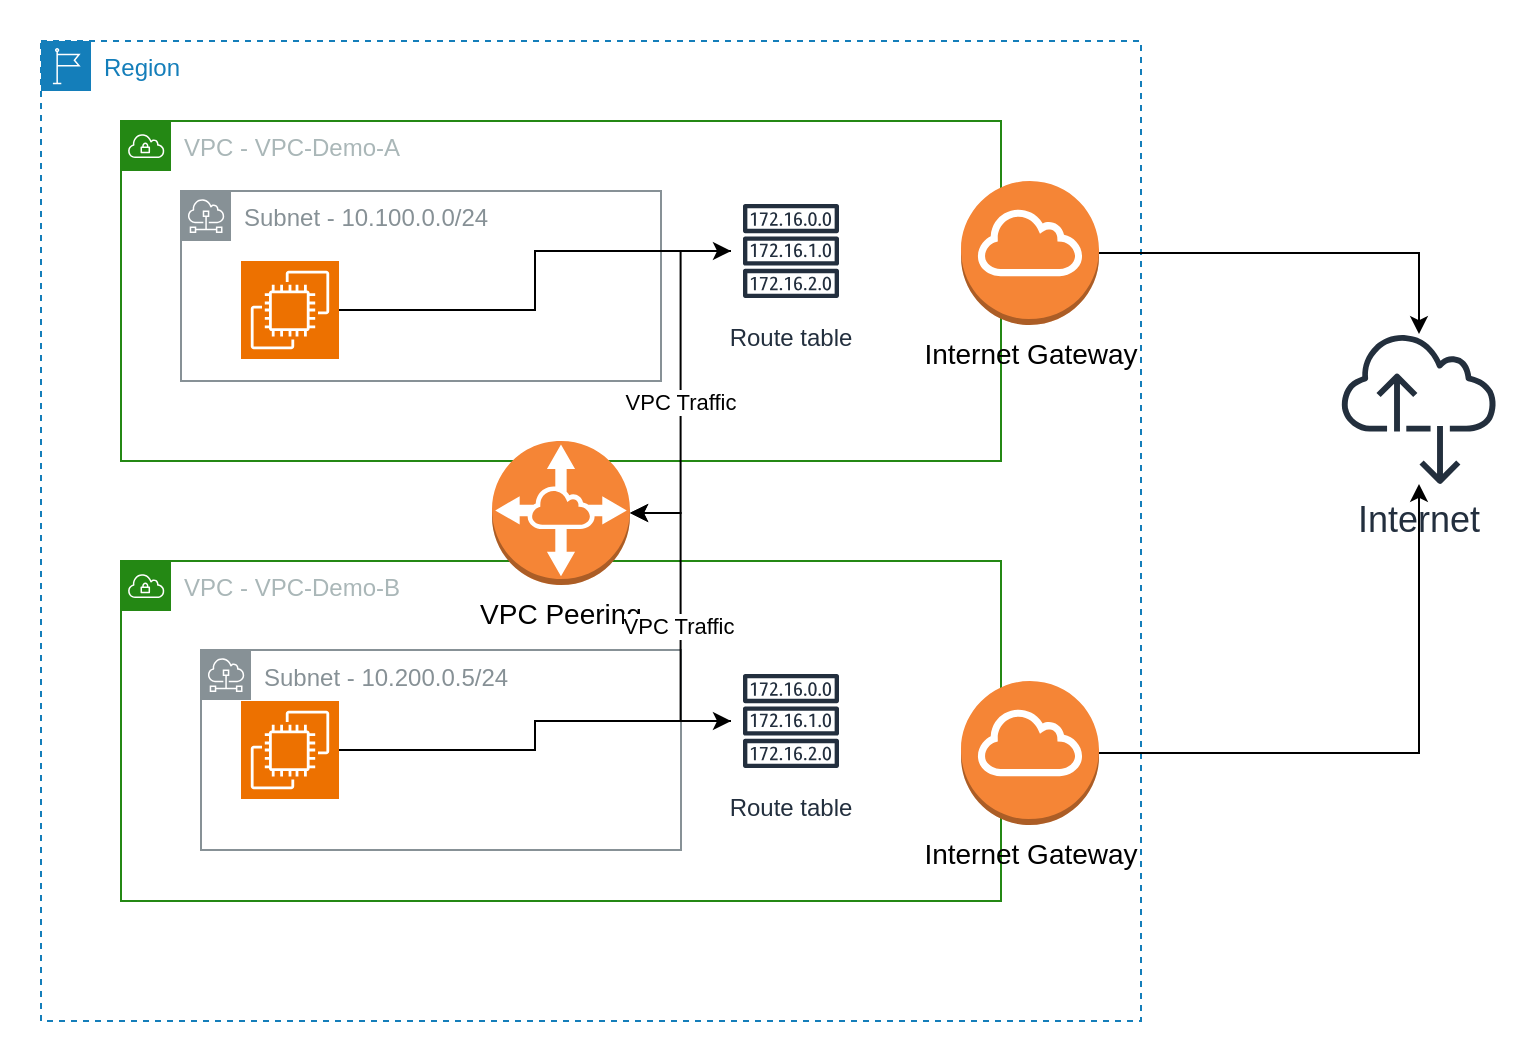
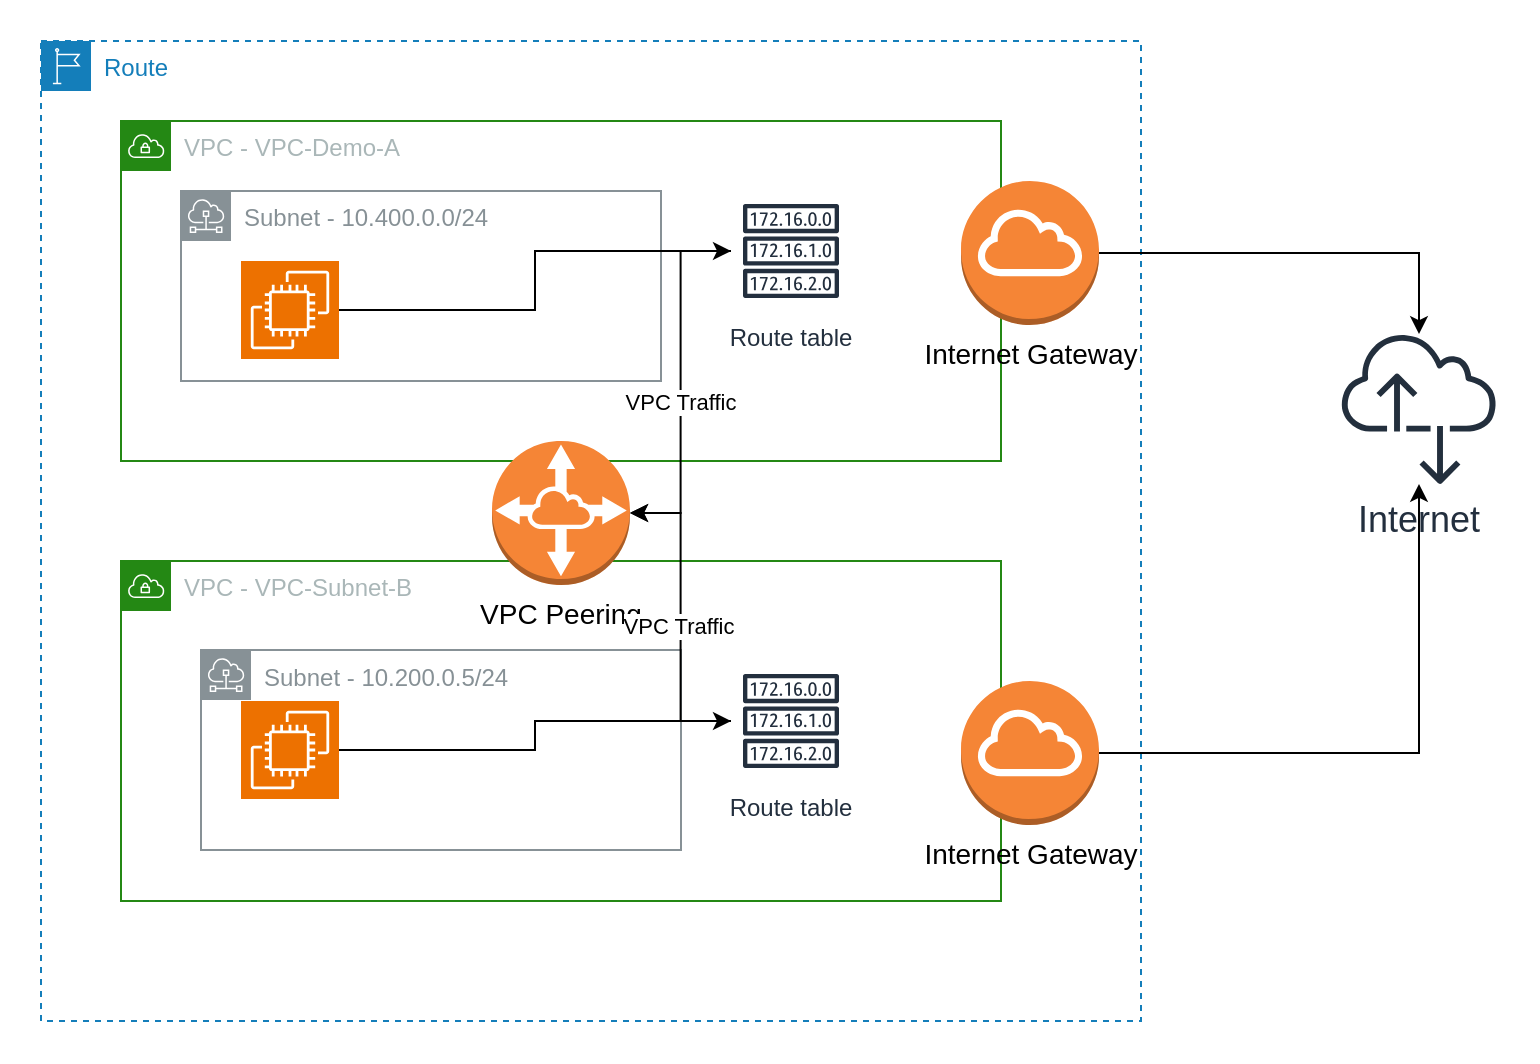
  <mxCell id="0" />
  <mxCell id="1" parent="0" />
- <mxCell id="2" value="Region" style="points=[[0,0],[0.25,0],[0.5,0],[0.75,0],[1,0],[1,0.25],[1,0.5],[1,0.75],[1,1],[0.75,1],[0.5,1],[0.25,1],[0,1],[0,0.75],[0,0.5],[0,0.25]];outlineConnect=0;gradientColor=none;html=1;whiteSpace=wrap;fontSize=12;fontStyle=0;container=1;pointerEvents=0;collapsible=0;recursiveResize=0;shape=mxgraph.aws4.group;grIcon=mxgraph.aws4.group_region;strokeColor=#147EBA;fillColor=none;verticalAlign=top;align=left;spacingLeft=30;fontColor=#147EBA;dashed=1;" parent="1" vertex="1"><mxGeometry x="20" y="20" width="550" height="490" as="geometry" /></mxCell>
- <mxCell id="3" value="VPC -&amp;nbsp;VPC-Demo-B" style="points=[[0,0],[0.25,0],[0.5,0],[0.75,0],[1,0],[1,0.25],[1,0.5],[1,0.75],[1,1],[0.75,1],[0.5,1],[0.25,1],[0,1],[0,0.75],[0,0.5],[0,0.25]];outlineConnect=0;gradientColor=none;html=1;whiteSpace=wrap;fontSize=12;fontStyle=0;container=1;pointerEvents=0;collapsible=0;recursiveResize=0;shape=mxgraph.aws4.group;grIcon=mxgraph.aws4.group_vpc;strokeColor=#248814;fillColor=none;verticalAlign=top;align=left;spacingLeft=30;fontColor=#AAB7B8;dashed=0;" parent="2" vertex="1"><mxGeometry x="40" y="260" width="440" height="170" as="geometry" /></mxCell>
+ <mxCell id="2" value="Route" style="points=[[0,0],[0.25,0],[0.5,0],[0.75,0],[1,0],[1,0.25],[1,0.5],[1,0.75],[1,1],[0.75,1],[0.5,1],[0.25,1],[0,1],[0,0.75],[0,0.5],[0,0.25]];outlineConnect=0;gradientColor=none;html=1;whiteSpace=wrap;fontSize=12;fontStyle=0;container=1;pointerEvents=0;collapsible=0;recursiveResize=0;shape=mxgraph.aws4.group;grIcon=mxgraph.aws4.group_region;strokeColor=#147EBA;fillColor=none;verticalAlign=top;align=left;spacingLeft=30;fontColor=#147EBA;dashed=1;" parent="1" vertex="1"><mxGeometry x="20" y="20" width="550" height="490" as="geometry" /></mxCell>
+ <mxCell id="3" value="VPC -&amp;nbsp;VPC-Subnet-B" style="points=[[0,0],[0.25,0],[0.5,0],[0.75,0],[1,0],[1,0.25],[1,0.5],[1,0.75],[1,1],[0.75,1],[0.5,1],[0.25,1],[0,1],[0,0.75],[0,0.5],[0,0.25]];outlineConnect=0;gradientColor=none;html=1;whiteSpace=wrap;fontSize=12;fontStyle=0;container=1;pointerEvents=0;collapsible=0;recursiveResize=0;shape=mxgraph.aws4.group;grIcon=mxgraph.aws4.group_vpc;strokeColor=#248814;fillColor=none;verticalAlign=top;align=left;spacingLeft=30;fontColor=#AAB7B8;dashed=0;" parent="2" vertex="1"><mxGeometry x="40" y="260" width="440" height="170" as="geometry" /></mxCell>
  <mxCell id="4" style="edgeStyle=orthogonalEdgeStyle;rounded=0;orthogonalLoop=1;jettySize=auto;html=1;" edge="1" parent="3" source="5" target="6"><mxGeometry relative="1" as="geometry" /></mxCell>
  <mxCell id="5" value="" style="sketch=0;points=[[0,0,0],[0.25,0,0],[0.5,0,0],[0.75,0,0],[1,0,0],[0,1,0],[0.25,1,0],[0.5,1,0],[0.75,1,0],[1,1,0],[0,0.25,0],[0,0.5,0],[0,0.75,0],[1,0.25,0],[1,0.5,0],[1,0.75,0]];outlineConnect=0;fontColor=#232F3E;fillColor=#ED7100;strokeColor=#ffffff;dashed=0;verticalLabelPosition=bottom;verticalAlign=top;align=center;html=1;fontSize=12;fontStyle=0;aspect=fixed;shape=mxgraph.aws4.resourceIcon;resIcon=mxgraph.aws4.ec2;" parent="3" vertex="1"><mxGeometry x="60" y="70" width="49" height="49" as="geometry" /></mxCell>
  <mxCell id="6" value="Route table" style="sketch=0;outlineConnect=0;fontColor=#232F3E;gradientColor=none;strokeColor=#232F3E;fillColor=#ffffff;dashed=0;verticalLabelPosition=bottom;verticalAlign=top;align=center;html=1;fontSize=12;fontStyle=0;aspect=fixed;shape=mxgraph.aws4.resourceIcon;resIcon=mxgraph.aws4.route_table;" vertex="1" parent="3"><mxGeometry x="305" y="50" width="60" height="60" as="geometry" /></mxCell>
  <mxCell id="7" value="Subnet - 10.200.0.5/24" style="sketch=0;outlineConnect=0;gradientColor=none;html=1;whiteSpace=wrap;fontSize=12;fontStyle=0;shape=mxgraph.aws4.group;grIcon=mxgraph.aws4.group_subnet;strokeColor=#879196;fillColor=none;verticalAlign=top;align=left;spacingLeft=30;fontColor=#879196;dashed=0;" parent="3" vertex="1"><mxGeometry x="40" y="44.5" width="240" height="100" as="geometry" /></mxCell>
  <mxCell id="8" value="VPC -&amp;nbsp;VPC-Demo-A" style="points=[[0,0],[0.25,0],[0.5,0],[0.75,0],[1,0],[1,0.25],[1,0.5],[1,0.75],[1,1],[0.75,1],[0.5,1],[0.25,1],[0,1],[0,0.75],[0,0.5],[0,0.25]];outlineConnect=0;gradientColor=none;html=1;whiteSpace=wrap;fontSize=12;fontStyle=0;container=1;pointerEvents=0;collapsible=0;recursiveResize=0;shape=mxgraph.aws4.group;grIcon=mxgraph.aws4.group_vpc;strokeColor=#248814;fillColor=none;verticalAlign=top;align=left;spacingLeft=30;fontColor=#AAB7B8;dashed=0;" parent="2" vertex="1"><mxGeometry x="40" y="40" width="440" height="170" as="geometry" /></mxCell>
- <mxCell id="9" value="Subnet - 10.100.0.0/24" style="sketch=0;outlineConnect=0;gradientColor=none;html=1;whiteSpace=wrap;fontSize=12;fontStyle=0;shape=mxgraph.aws4.group;grIcon=mxgraph.aws4.group_subnet;strokeColor=#879196;fillColor=none;verticalAlign=top;align=left;spacingLeft=30;fontColor=#879196;dashed=0;" parent="8" vertex="1"><mxGeometry x="30" y="35" width="240" height="95" as="geometry" /></mxCell>
+ <mxCell id="9" value="Subnet - 10.400.0.0/24" style="sketch=0;outlineConnect=0;gradientColor=none;html=1;whiteSpace=wrap;fontSize=12;fontStyle=0;shape=mxgraph.aws4.group;grIcon=mxgraph.aws4.group_subnet;strokeColor=#879196;fillColor=none;verticalAlign=top;align=left;spacingLeft=30;fontColor=#879196;dashed=0;" parent="8" vertex="1"><mxGeometry x="30" y="35" width="240" height="95" as="geometry" /></mxCell>
  <mxCell id="10" style="edgeStyle=orthogonalEdgeStyle;rounded=0;orthogonalLoop=1;jettySize=auto;html=1;" edge="1" parent="8" source="11" target="12"><mxGeometry relative="1" as="geometry" /></mxCell>
  <mxCell id="11" value="" style="sketch=0;points=[[0,0,0],[0.25,0,0],[0.5,0,0],[0.75,0,0],[1,0,0],[0,1,0],[0.25,1,0],[0.5,1,0],[0.75,1,0],[1,1,0],[0,0.25,0],[0,0.5,0],[0,0.75,0],[1,0.25,0],[1,0.5,0],[1,0.75,0]];outlineConnect=0;fontColor=#232F3E;fillColor=#ED7100;strokeColor=#ffffff;dashed=0;verticalLabelPosition=bottom;verticalAlign=top;align=center;html=1;fontSize=12;fontStyle=0;aspect=fixed;shape=mxgraph.aws4.resourceIcon;resIcon=mxgraph.aws4.ec2;" parent="8" vertex="1"><mxGeometry x="60" y="70" width="49" height="49" as="geometry" /></mxCell>
  <mxCell id="12" value="Route table" style="sketch=0;outlineConnect=0;fontColor=#232F3E;gradientColor=none;strokeColor=#232F3E;fillColor=#ffffff;dashed=0;verticalLabelPosition=bottom;verticalAlign=top;align=center;html=1;fontSize=12;fontStyle=0;aspect=fixed;shape=mxgraph.aws4.resourceIcon;resIcon=mxgraph.aws4.route_table;" vertex="1" parent="8"><mxGeometry x="305" y="35" width="60" height="60" as="geometry" /></mxCell>
  <mxCell id="13" value="&lt;font style=&quot;font-size: 14px;&quot;&gt;VPC Peering&lt;/font&gt;" style="outlineConnect=0;dashed=0;verticalLabelPosition=bottom;verticalAlign=top;align=center;html=1;shape=mxgraph.aws3.vpc_peering;fillColor=#F58536;gradientColor=none;" parent="2" vertex="1"><mxGeometry x="225.5" y="200" width="69" height="72" as="geometry" /></mxCell>
  <mxCell id="14" value="&lt;font style=&quot;font-size: 14px;&quot;&gt;Internet Gateway&lt;/font&gt;" style="outlineConnect=0;dashed=0;verticalLabelPosition=bottom;verticalAlign=top;align=center;html=1;shape=mxgraph.aws3.internet_gateway;fillColor=#F58536;gradientColor=none;" parent="2" vertex="1"><mxGeometry x="460" y="70" width="69" height="72" as="geometry" /></mxCell>
  <mxCell id="15" value="&lt;font style=&quot;font-size: 14px;&quot;&gt;Internet Gateway&lt;/font&gt;" style="outlineConnect=0;dashed=0;verticalLabelPosition=bottom;verticalAlign=top;align=center;html=1;shape=mxgraph.aws3.internet_gateway;fillColor=#F58536;gradientColor=none;" parent="2" vertex="1"><mxGeometry x="460" y="320" width="69" height="72" as="geometry" /></mxCell>
  <mxCell id="16" style="edgeStyle=orthogonalEdgeStyle;rounded=0;orthogonalLoop=1;jettySize=auto;html=1;entryX=1;entryY=0.5;entryDx=0;entryDy=0;entryPerimeter=0;" edge="1" parent="2" source="12" target="13"><mxGeometry relative="1" as="geometry" /></mxCell>
  <mxCell id="17" value="VPC Traffic" style="edgeLabel;html=1;align=center;verticalAlign=middle;resizable=0;points=[];" vertex="1" connectable="0" parent="16"><mxGeometry x="0.109" relative="1" as="geometry"><mxPoint as="offset" /></mxGeometry></mxCell>
  <mxCell id="18" style="edgeStyle=orthogonalEdgeStyle;rounded=0;orthogonalLoop=1;jettySize=auto;html=1;entryX=1;entryY=0.5;entryDx=0;entryDy=0;entryPerimeter=0;" edge="1" parent="2" source="6" target="13"><mxGeometry relative="1" as="geometry" /></mxCell>
  <mxCell id="19" value="VPC Traffic" style="edgeLabel;html=1;align=center;verticalAlign=middle;resizable=0;points=[];" vertex="1" connectable="0" parent="18"><mxGeometry x="-0.059" y="1" relative="1" as="geometry"><mxPoint as="offset" /></mxGeometry></mxCell>
  <mxCell id="20" value="&lt;font style=&quot;font-size: 18px;&quot;&gt;Internet&lt;/font&gt;" style="sketch=0;outlineConnect=0;fontColor=#232F3E;gradientColor=none;fillColor=#232F3D;strokeColor=none;dashed=0;verticalLabelPosition=bottom;verticalAlign=top;align=center;html=1;fontSize=12;fontStyle=0;aspect=fixed;pointerEvents=1;shape=mxgraph.aws4.internet_alt2;" parent="1" vertex="1"><mxGeometry x="670" y="165" width="78" height="78" as="geometry" /></mxCell>
  <mxCell id="21" style="edgeStyle=orthogonalEdgeStyle;rounded=0;orthogonalLoop=1;jettySize=auto;html=1;exitX=1;exitY=0.5;exitDx=0;exitDy=0;exitPerimeter=0;" parent="1" source="15" target="20" edge="1"><mxGeometry relative="1" as="geometry" /></mxCell>
  <mxCell id="22" style="edgeStyle=orthogonalEdgeStyle;rounded=0;orthogonalLoop=1;jettySize=auto;html=1;exitX=1;exitY=0.5;exitDx=0;exitDy=0;exitPerimeter=0;" parent="1" source="14" target="20" edge="1"><mxGeometry relative="1" as="geometry" /></mxCell>
